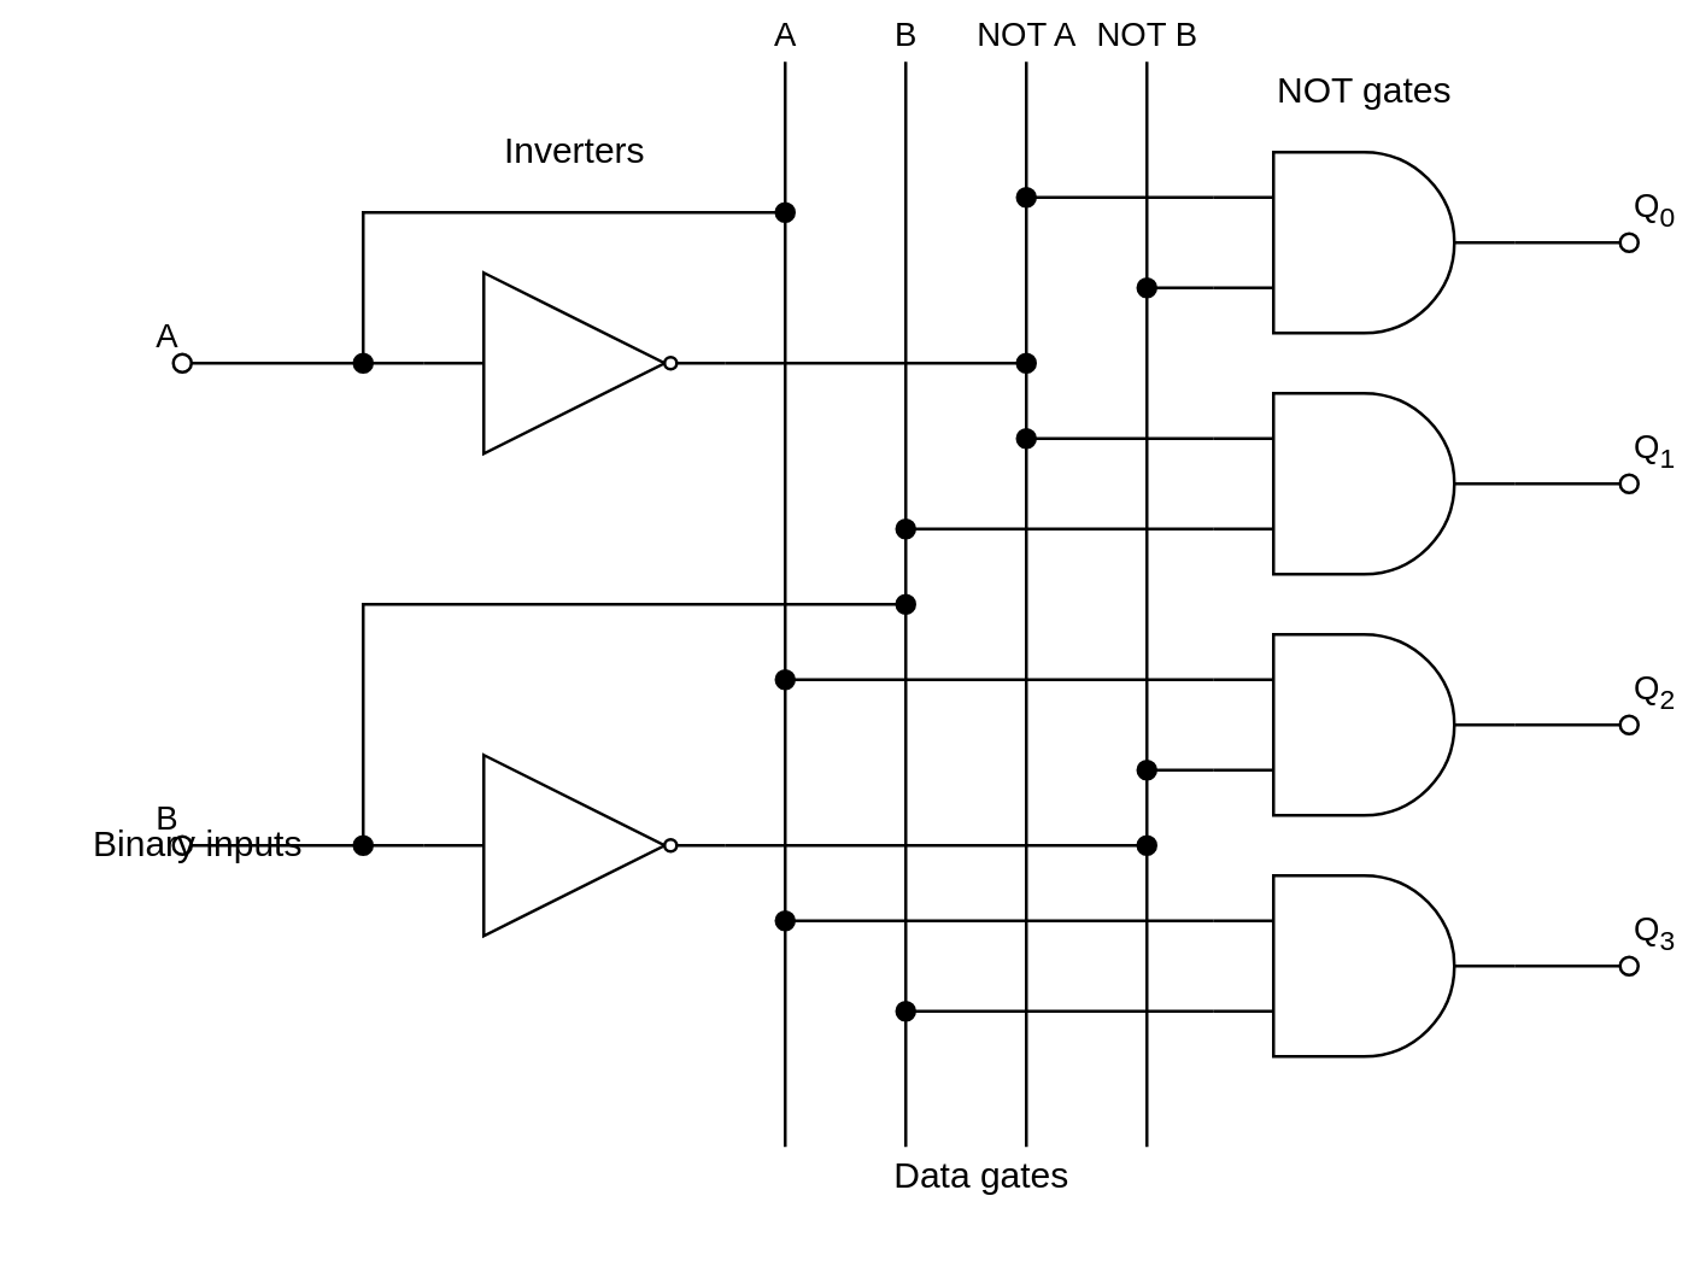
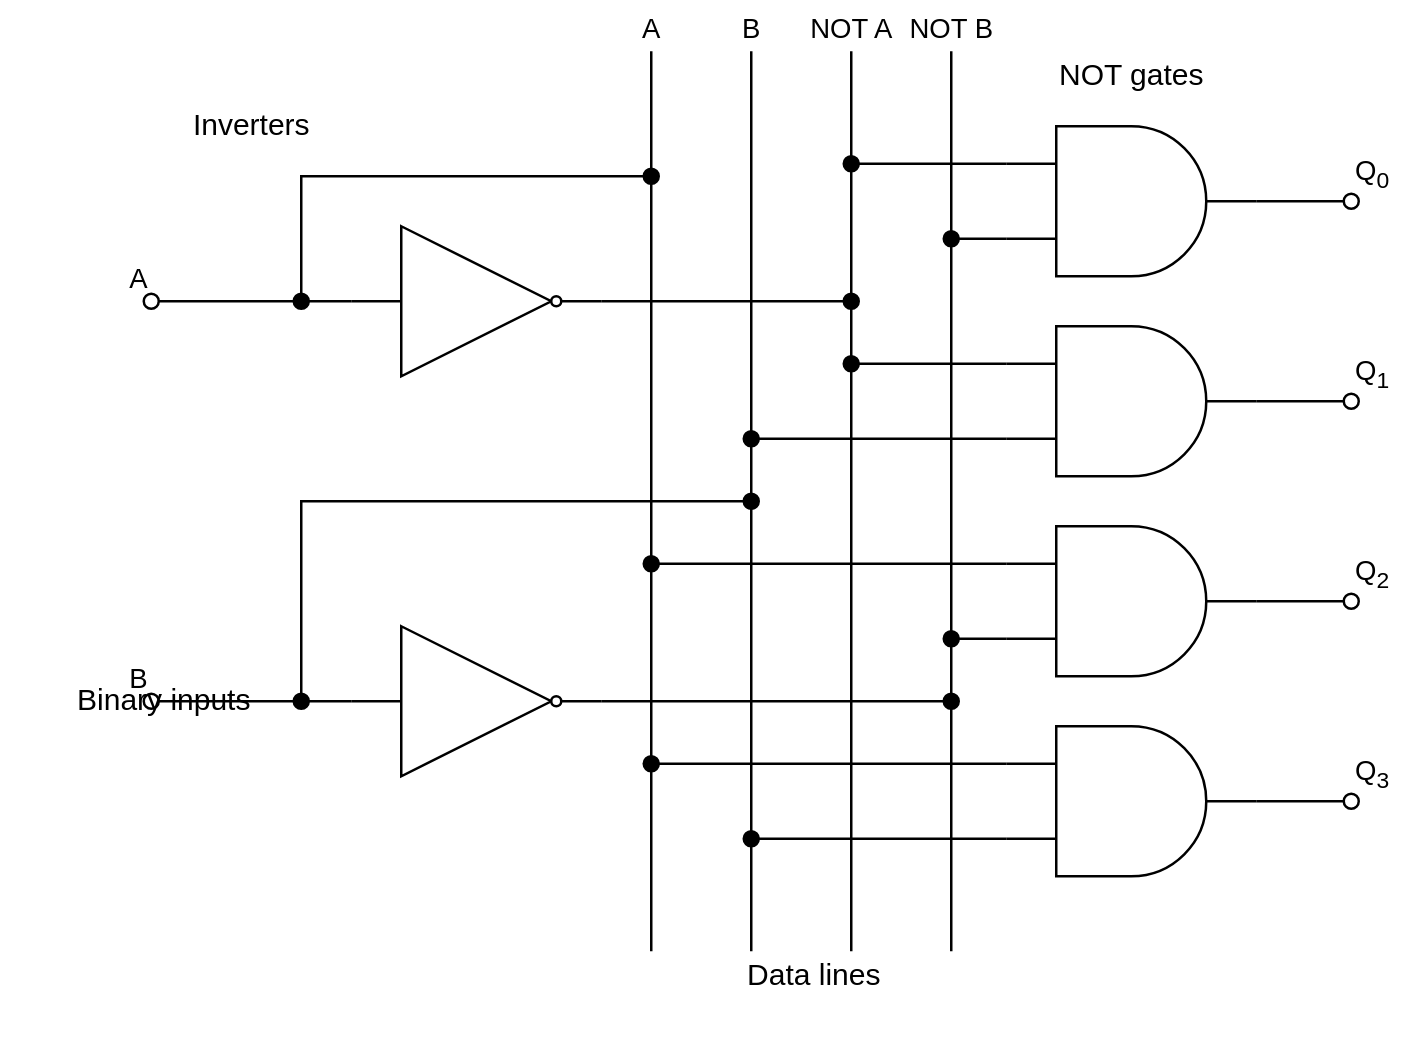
  <mxCell id="0" />
  <mxCell id="1" parent="0" />
  <mxCell id="2" style="edgeStyle=orthogonalEdgeStyle;rounded=0;orthogonalLoop=1;jettySize=auto;html=1;exitX=1;exitY=0.5;exitDx=0;exitDy=0;endArrow=oval;endFill=1;" edge="1" parent="1" source="5"><mxGeometry relative="1" as="geometry"><mxPoint x="340" y="120" as="targetPoint" /></mxGeometry></mxCell>
  <mxCell id="3" value="A" style="edgeStyle=orthogonalEdgeStyle;rounded=0;orthogonalLoop=1;jettySize=auto;html=1;exitX=0;exitY=0.5;exitDx=0;exitDy=0;endArrow=oval;endFill=0;align=right;labelPosition=left;verticalLabelPosition=top;verticalAlign=bottom;horizontal=1;labelBackgroundColor=none;" edge="1" parent="1" source="5"><mxGeometry x="1" relative="1" as="geometry"><mxPoint x="60" y="120" as="targetPoint" /><mxPoint as="offset" /></mxGeometry></mxCell>
  <mxCell id="4" style="edgeStyle=orthogonalEdgeStyle;rounded=0;orthogonalLoop=1;jettySize=auto;html=1;endArrow=oval;endFill=1;startArrow=oval;startFill=1;" edge="1" parent="1"><mxGeometry relative="1" as="geometry"><mxPoint x="260" y="70" as="targetPoint" /><mxPoint x="120" y="120" as="sourcePoint" /><Array as="points"><mxPoint x="120" y="120" /><mxPoint x="120" y="70" /></Array></mxGeometry></mxCell>
  <mxCell id="5" value="" style="verticalLabelPosition=top;shadow=0;dashed=0;align=center;html=1;verticalAlign=top;shape=mxgraph.electrical.logic_gates.buffer2;negating=1;labelPosition=center;" vertex="1" parent="1"><mxGeometry x="140" y="90" width="100" height="60" as="geometry" /></mxCell>
  <mxCell id="6" style="edgeStyle=orthogonalEdgeStyle;rounded=0;orthogonalLoop=1;jettySize=auto;html=1;exitX=1;exitY=0.5;exitDx=0;exitDy=0;endArrow=oval;endFill=1;" edge="1" parent="1" source="9"><mxGeometry relative="1" as="geometry"><mxPoint x="380" y="280" as="targetPoint" /></mxGeometry></mxCell>
  <mxCell id="7" value="B" style="edgeStyle=orthogonalEdgeStyle;rounded=0;orthogonalLoop=1;jettySize=auto;html=1;exitX=0;exitY=0.5;exitDx=0;exitDy=0;endArrow=oval;endFill=0;labelPosition=left;verticalLabelPosition=top;align=right;verticalAlign=bottom;labelBackgroundColor=none;" edge="1" parent="1" source="9"><mxGeometry x="1" relative="1" as="geometry"><mxPoint x="60" y="280" as="targetPoint" /><mxPoint as="offset" /></mxGeometry></mxCell>
  <mxCell id="8" style="edgeStyle=orthogonalEdgeStyle;rounded=0;orthogonalLoop=1;jettySize=auto;html=1;endArrow=oval;endFill=1;startArrow=oval;startFill=1;" edge="1" parent="1"><mxGeometry relative="1" as="geometry"><mxPoint x="300" y="200" as="targetPoint" /><mxPoint x="120" y="280" as="sourcePoint" /><Array as="points"><mxPoint x="120" y="280" /><mxPoint x="120" y="200" /></Array></mxGeometry></mxCell>
  <mxCell id="9" value="" style="verticalLabelPosition=bottom;shadow=0;dashed=0;align=center;html=1;verticalAlign=top;shape=mxgraph.electrical.logic_gates.buffer2;negating=1;" vertex="1" parent="1"><mxGeometry x="140" y="250" width="100" height="60" as="geometry" /></mxCell>
  <mxCell id="10" style="edgeStyle=orthogonalEdgeStyle;rounded=0;orthogonalLoop=1;jettySize=auto;html=1;exitX=0;exitY=0.25;exitDx=0;exitDy=0;exitPerimeter=0;endArrow=oval;endFill=1;" edge="1" parent="1" source="13"><mxGeometry relative="1" as="geometry"><mxPoint x="340" y="65" as="targetPoint" /></mxGeometry></mxCell>
  <mxCell id="11" style="edgeStyle=orthogonalEdgeStyle;rounded=0;orthogonalLoop=1;jettySize=auto;html=1;exitX=0;exitY=0.75;exitDx=0;exitDy=0;exitPerimeter=0;endArrow=oval;endFill=1;" edge="1" parent="1" source="13"><mxGeometry relative="1" as="geometry"><mxPoint x="380" y="95" as="targetPoint" /></mxGeometry></mxCell>
  <mxCell id="12" value="Q&lt;sub&gt;0&lt;/sub&gt;" style="edgeStyle=orthogonalEdgeStyle;rounded=0;orthogonalLoop=1;jettySize=auto;html=1;exitX=1;exitY=0.5;exitDx=0;exitDy=0;exitPerimeter=0;endArrow=oval;endFill=0;labelPosition=right;verticalLabelPosition=top;align=left;verticalAlign=bottom;labelBackgroundColor=none;" edge="1" parent="1" source="13"><mxGeometry x="1" relative="1" as="geometry"><mxPoint x="540" y="80" as="targetPoint" /><mxPoint as="offset" /></mxGeometry></mxCell>
  <mxCell id="13" value="" style="verticalLabelPosition=bottom;shadow=0;dashed=0;align=center;html=1;verticalAlign=top;shape=mxgraph.electrical.logic_gates.logic_gate;operation=and;" vertex="1" parent="1"><mxGeometry x="402" y="50" width="100" height="60" as="geometry" /></mxCell>
  <mxCell id="14" style="edgeStyle=orthogonalEdgeStyle;rounded=0;orthogonalLoop=1;jettySize=auto;html=1;exitX=0;exitY=0.25;exitDx=0;exitDy=0;exitPerimeter=0;endArrow=oval;endFill=1;" edge="1" parent="1" source="17"><mxGeometry relative="1" as="geometry"><mxPoint x="340" y="145" as="targetPoint" /></mxGeometry></mxCell>
  <mxCell id="15" style="edgeStyle=orthogonalEdgeStyle;rounded=0;orthogonalLoop=1;jettySize=auto;html=1;exitX=0;exitY=0.75;exitDx=0;exitDy=0;exitPerimeter=0;endArrow=oval;endFill=1;" edge="1" parent="1" source="17"><mxGeometry relative="1" as="geometry"><mxPoint x="300" y="175" as="targetPoint" /></mxGeometry></mxCell>
  <mxCell id="16" value="Q&lt;sub&gt;1&lt;/sub&gt;" style="edgeStyle=orthogonalEdgeStyle;rounded=0;orthogonalLoop=1;jettySize=auto;html=1;exitX=1;exitY=0.5;exitDx=0;exitDy=0;exitPerimeter=0;endArrow=oval;endFill=0;labelBackgroundColor=none;labelPosition=right;verticalLabelPosition=top;align=left;verticalAlign=bottom;" edge="1" parent="1" source="17"><mxGeometry x="1" relative="1" as="geometry"><mxPoint x="540" y="160" as="targetPoint" /><mxPoint as="offset" /></mxGeometry></mxCell>
  <mxCell id="17" value="" style="verticalLabelPosition=bottom;shadow=0;dashed=0;align=center;html=1;verticalAlign=top;shape=mxgraph.electrical.logic_gates.logic_gate;operation=and;" vertex="1" parent="1"><mxGeometry x="402" y="130" width="100" height="60" as="geometry" /></mxCell>
  <mxCell id="18" style="edgeStyle=orthogonalEdgeStyle;rounded=0;orthogonalLoop=1;jettySize=auto;html=1;exitX=0;exitY=0.25;exitDx=0;exitDy=0;exitPerimeter=0;endArrow=oval;endFill=1;" edge="1" parent="1" source="21"><mxGeometry relative="1" as="geometry"><mxPoint x="260" y="225" as="targetPoint" /></mxGeometry></mxCell>
  <mxCell id="19" style="edgeStyle=orthogonalEdgeStyle;rounded=0;orthogonalLoop=1;jettySize=auto;html=1;exitX=0;exitY=0.75;exitDx=0;exitDy=0;exitPerimeter=0;endArrow=oval;endFill=1;" edge="1" parent="1" source="21"><mxGeometry relative="1" as="geometry"><mxPoint x="380" y="255" as="targetPoint" /></mxGeometry></mxCell>
  <mxCell id="20" value="Q&lt;sub&gt;2&lt;/sub&gt;" style="edgeStyle=orthogonalEdgeStyle;rounded=0;orthogonalLoop=1;jettySize=auto;html=1;exitX=1;exitY=0.5;exitDx=0;exitDy=0;exitPerimeter=0;endArrow=oval;endFill=0;labelBackgroundColor=none;labelPosition=right;verticalLabelPosition=top;align=left;verticalAlign=bottom;" edge="1" parent="1" source="21"><mxGeometry x="1" relative="1" as="geometry"><mxPoint x="540" y="240" as="targetPoint" /><mxPoint as="offset" /></mxGeometry></mxCell>
  <mxCell id="21" value="" style="verticalLabelPosition=bottom;shadow=0;dashed=0;align=center;html=1;verticalAlign=top;shape=mxgraph.electrical.logic_gates.logic_gate;operation=and;" vertex="1" parent="1"><mxGeometry x="402" y="210" width="100" height="60" as="geometry" /></mxCell>
  <mxCell id="22" style="edgeStyle=orthogonalEdgeStyle;rounded=0;orthogonalLoop=1;jettySize=auto;html=1;exitX=0;exitY=0.25;exitDx=0;exitDy=0;exitPerimeter=0;endArrow=oval;endFill=1;" edge="1" parent="1" source="25"><mxGeometry relative="1" as="geometry"><mxPoint x="260" y="305" as="targetPoint" /></mxGeometry></mxCell>
  <mxCell id="23" style="edgeStyle=orthogonalEdgeStyle;rounded=0;orthogonalLoop=1;jettySize=auto;html=1;exitX=0;exitY=0.75;exitDx=0;exitDy=0;exitPerimeter=0;endArrow=oval;endFill=1;" edge="1" parent="1" source="25"><mxGeometry relative="1" as="geometry"><mxPoint x="300" y="335" as="targetPoint" /></mxGeometry></mxCell>
  <mxCell id="24" value="Q&lt;sub&gt;3&lt;/sub&gt;" style="edgeStyle=orthogonalEdgeStyle;rounded=0;orthogonalLoop=1;jettySize=auto;html=1;exitX=1;exitY=0.5;exitDx=0;exitDy=0;exitPerimeter=0;endArrow=oval;endFill=0;labelBackgroundColor=none;labelPosition=right;verticalLabelPosition=top;align=left;verticalAlign=bottom;" edge="1" parent="1" source="25"><mxGeometry x="1" relative="1" as="geometry"><mxPoint x="540" y="320" as="targetPoint" /><mxPoint as="offset" /></mxGeometry></mxCell>
  <mxCell id="25" value="" style="verticalLabelPosition=bottom;shadow=0;dashed=0;align=center;html=1;verticalAlign=top;shape=mxgraph.electrical.logic_gates.logic_gate;operation=and;" vertex="1" parent="1"><mxGeometry x="402" y="290" width="100" height="60" as="geometry" /></mxCell>
  <mxCell id="26" value="NOT A" style="endArrow=none;html=1;labelBackgroundColor=none;labelPosition=center;verticalLabelPosition=top;align=center;verticalAlign=bottom;" edge="1" parent="1"><mxGeometry x="1" width="50" height="50" relative="1" as="geometry"><mxPoint x="340" y="380" as="sourcePoint" /><mxPoint x="340" y="20" as="targetPoint" /><mxPoint as="offset" /></mxGeometry></mxCell>
  <mxCell id="27" value="NOT B" style="endArrow=none;html=1;labelBackgroundColor=none;labelPosition=center;verticalLabelPosition=top;align=center;verticalAlign=bottom;" edge="1" parent="1"><mxGeometry x="1" width="50" height="50" relative="1" as="geometry"><mxPoint x="380" y="380" as="sourcePoint" /><mxPoint x="380" y="20" as="targetPoint" /><mxPoint as="offset" /></mxGeometry></mxCell>
  <mxCell id="28" value="B" style="endArrow=none;html=1;labelPosition=center;verticalLabelPosition=top;align=center;verticalAlign=bottom;labelBackgroundColor=none;" edge="1" parent="1"><mxGeometry x="1" width="50" height="50" relative="1" as="geometry"><mxPoint x="300" y="380" as="sourcePoint" /><mxPoint x="300" y="20" as="targetPoint" /><mxPoint as="offset" /></mxGeometry></mxCell>
  <mxCell id="29" value="A" style="endArrow=none;html=1;labelPosition=center;verticalLabelPosition=top;align=center;verticalAlign=bottom;labelBackgroundColor=none;" edge="1" parent="1"><mxGeometry x="1" width="50" height="50" relative="1" as="geometry"><mxPoint x="260" y="380" as="sourcePoint" /><mxPoint x="260" y="20" as="targetPoint" /><mxPoint as="offset" /></mxGeometry></mxCell>
  <mxCell id="30" value="Binary inputs" style="text;html=1;align=center;verticalAlign=middle;resizable=0;points=[];autosize=1;" vertex="1" parent="1"><mxGeometry x="20" y="270" width="90" height="20" as="geometry" /></mxCell>
- <mxCell id="31" value="Inverters" style="text;html=1;align=center;verticalAlign=middle;resizable=0;points=[];autosize=1;" vertex="1" parent="1"><mxGeometry x="160" y="40" width="60" height="20" as="geometry" /></mxCell>
+ <mxCell id="31" value="Inverters" style="text;html=1;align=center;verticalAlign=middle;resizable=0;points=[];autosize=1;" vertex="1" parent="1"><mxGeometry x="70" y="40" width="60" height="20" as="geometry" /></mxCell>
  <mxCell id="32" value="NOT gates" style="text;html=1;align=center;verticalAlign=middle;resizable=0;points=[];autosize=1;" vertex="1" parent="1"><mxGeometry x="417" y="20" width="70" height="20" as="geometry" /></mxCell>
- <mxCell id="33" value="Data gates" style="text;html=1;align=center;verticalAlign=middle;resizable=0;points=[];autosize=1;" vertex="1" parent="1"><mxGeometry x="290" y="380" width="70" height="20" as="geometry" /></mxCell>
+ <mxCell id="33" value="Data lines" style="text;html=1;align=center;verticalAlign=middle;resizable=0;points=[];autosize=1;" vertex="1" parent="1"><mxGeometry x="290" y="380" width="70" height="20" as="geometry" /></mxCell>
